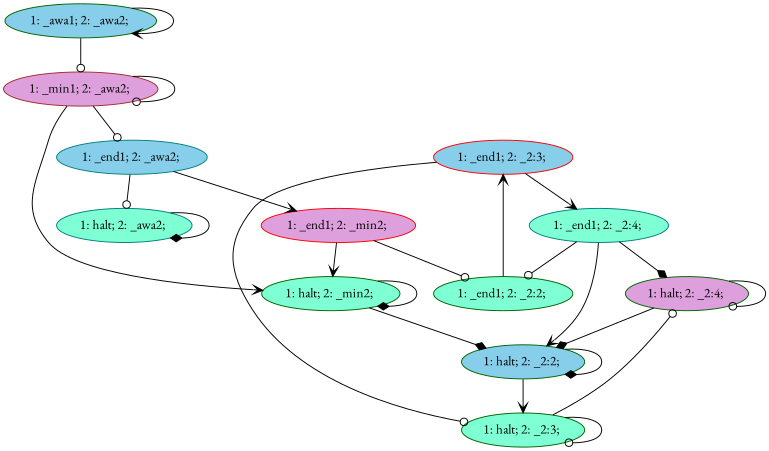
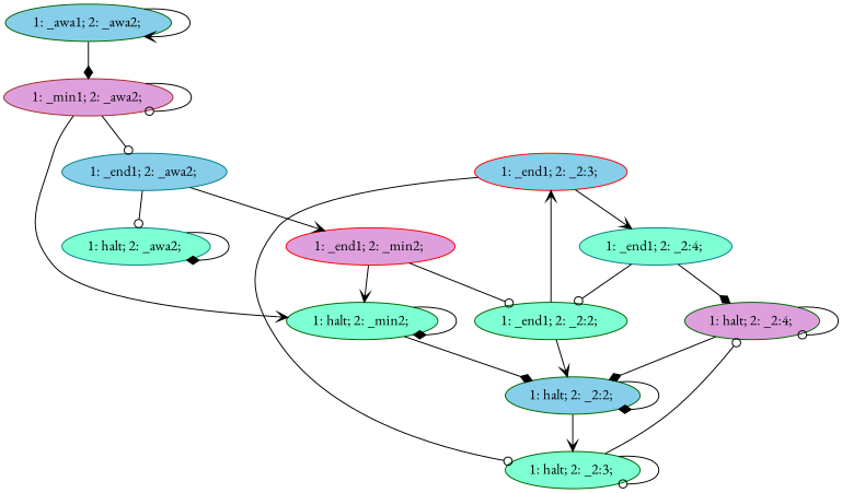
  digraph {
    fontname="EB Garamond"
    node [color=darkgreen fillcolor=aquamarine fontname="EB Garamond" style=filled]
    edge [arrowhead=odot fontname="EB Garamond"]
    "1: halt; 2: _2:4; " [fillcolor=plum]
    "1: halt; 2: _2:2; " [fillcolor=skyblue]
    "1: halt; 2: _2:3; "
    "1: _end1; 2: _2:4; " [color=teal]
    "1: _end1; 2: _2:2; "
    "1: _end1; 2: _2:3; " [color=red fillcolor=skyblue]
    "1: halt; 2: _min2; "
    "1: _end1; 2: _min2; " [color=red fillcolor=plum]
    "1: halt; 2: _awa2; " [color=teal]
    "1: _end1; 2: _awa2; " [color=teal fillcolor=skyblue]
    "1: _min1; 2: _awa2; " [color=brown fillcolor=plum]
    "1: _awa1; 2: _awa2; " [fillcolor=skyblue]
    "1: halt; 2: _2:4; " -> "1: halt; 2: _2:4; "
    "1: halt; 2: _2:4; " -> "1: halt; 2: _2:2; " [arrowhead=diamond]
    "1: halt; 2: _2:2; " -> "1: halt; 2: _2:2; " [arrowhead=diamond]
    "1: halt; 2: _2:2; " -> "1: halt; 2: _2:3; " [arrowhead=vee]
    "1: halt; 2: _2:3; " -> "1: halt; 2: _2:4; "
    "1: halt; 2: _2:3; " -> "1: halt; 2: _2:3; "
    "1: _end1; 2: _2:4; " -> "1: halt; 2: _2:4; " [arrowhead=diamond]
    "1: _end1; 2: _2:4; " -> "1: _end1; 2: _2:2; "
-   "1: _end1; 2: _2:4; " -> "1: halt; 2: _2:2; " [arrowhead=vee]
+   "1: _end1; 2: _2:2; " -> "1: halt; 2: _2:2; " [arrowhead=vee]
    "1: _end1; 2: _2:2; " -> "1: _end1; 2: _2:3; " [arrowhead=vee]
    "1: _end1; 2: _2:3; " -> "1: halt; 2: _2:3; "
    "1: _end1; 2: _2:3; " -> "1: _end1; 2: _2:4; " [arrowhead=vee]
    "1: halt; 2: _min2; " -> "1: halt; 2: _2:2; " [arrowhead=diamond]
    "1: halt; 2: _min2; " -> "1: halt; 2: _min2; " [arrowhead=diamond]
    "1: _end1; 2: _min2; " -> "1: _end1; 2: _2:2; "
    "1: _end1; 2: _min2; " -> "1: halt; 2: _min2; " [arrowhead=vee]
    "1: halt; 2: _awa2; " -> "1: halt; 2: _awa2; " [arrowhead=diamond]
    "1: _end1; 2: _awa2; " -> "1: _end1; 2: _min2; " [arrowhead=vee]
    "1: _end1; 2: _awa2; " -> "1: halt; 2: _awa2; "
    "1: _min1; 2: _awa2; " -> "1: halt; 2: _min2; " [arrowhead=vee]
    "1: _min1; 2: _awa2; " -> "1: _end1; 2: _awa2; "
    "1: _min1; 2: _awa2; " -> "1: _min1; 2: _awa2; "
-   "1: _awa1; 2: _awa2; " -> "1: _min1; 2: _awa2; "
+   "1: _awa1; 2: _awa2; " -> "1: _min1; 2: _awa2; " [arrowhead=diamond]
    "1: _awa1; 2: _awa2; " -> "1: _awa1; 2: _awa2; " [arrowhead=vee]
  }
